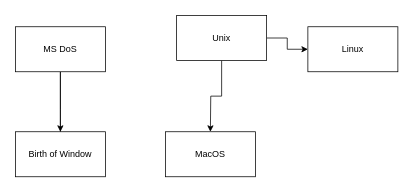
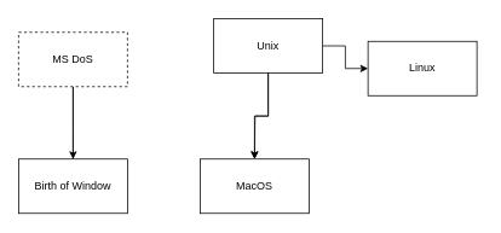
  <mxCell id="0" />
  <mxCell id="1" parent="0" />
  <mxCell id="2" style="edgeStyle=orthogonalEdgeStyle;rounded=0;orthogonalLoop=1;jettySize=auto;html=1;" edge="1" parent="1" source="4"><mxGeometry relative="1" as="geometry"><mxPoint x="80" y="195" as="targetPoint" /></mxGeometry></mxCell>
  <mxCell id="3" value="" style="edgeStyle=orthogonalEdgeStyle;rounded=0;orthogonalLoop=1;jettySize=auto;html=1;" edge="1" parent="1" source="4" target="10"><mxGeometry relative="1" as="geometry" /></mxCell>
- <mxCell id="4" value="MS DoS" style="rounded=0;whiteSpace=wrap;html=1;" vertex="1" parent="1"><mxGeometry x="20" y="35" width="120" height="60" as="geometry" /></mxCell>
- <mxCell id="5" value="Linux" style="rounded=0;whiteSpace=wrap;html=1;" vertex="1" parent="1"><mxGeometry x="410" y="35" width="120" height="60" as="geometry" /></mxCell>
+ <mxCell id="4" value="MS DoS" style="rounded=0;whiteSpace=wrap;html=1;dashed=1;" vertex="1" parent="1"><mxGeometry x="20" y="35" width="120" height="60" as="geometry" /></mxCell>
+ <mxCell id="5" value="Linux" style="rounded=0;whiteSpace=wrap;html=1;" vertex="1" parent="1"><mxGeometry x="405" y="45" width="120" height="60" as="geometry" /></mxCell>
  <mxCell id="6" style="edgeStyle=orthogonalEdgeStyle;rounded=0;orthogonalLoop=1;jettySize=auto;html=1;exitX=1;exitY=0.5;exitDx=0;exitDy=0;entryX=0;entryY=0.5;entryDx=0;entryDy=0;" edge="1" parent="1" source="9" target="5"><mxGeometry relative="1" as="geometry" /></mxCell>
  <mxCell id="7" style="edgeStyle=orthogonalEdgeStyle;rounded=0;orthogonalLoop=1;jettySize=auto;html=1;" edge="1" parent="1" source="9"><mxGeometry relative="1" as="geometry"><mxPoint x="280" y="175" as="targetPoint" /></mxGeometry></mxCell>
+ <mxCell id="8" value="" style="edgeStyle=orthogonalEdgeStyle;rounded=0;orthogonalLoop=1;jettySize=auto;html=1;" edge="1" parent="1" source="9" target="11"><mxGeometry relative="1" as="geometry" /></mxCell>
  <mxCell id="9" value="Unix" style="rounded=0;whiteSpace=wrap;html=1;" vertex="1" parent="1"><mxGeometry x="235" y="20" width="120" height="60" as="geometry" /></mxCell>
  <mxCell id="10" value="Birth of Window" style="whiteSpace=wrap;html=1;rounded=0;" vertex="1" parent="1"><mxGeometry x="20" y="175" width="120" height="60" as="geometry" /></mxCell>
  <mxCell id="11" value="MacOS" style="rounded=0;whiteSpace=wrap;html=1;" vertex="1" parent="1"><mxGeometry x="220" y="175" width="120" height="60" as="geometry" /></mxCell>
